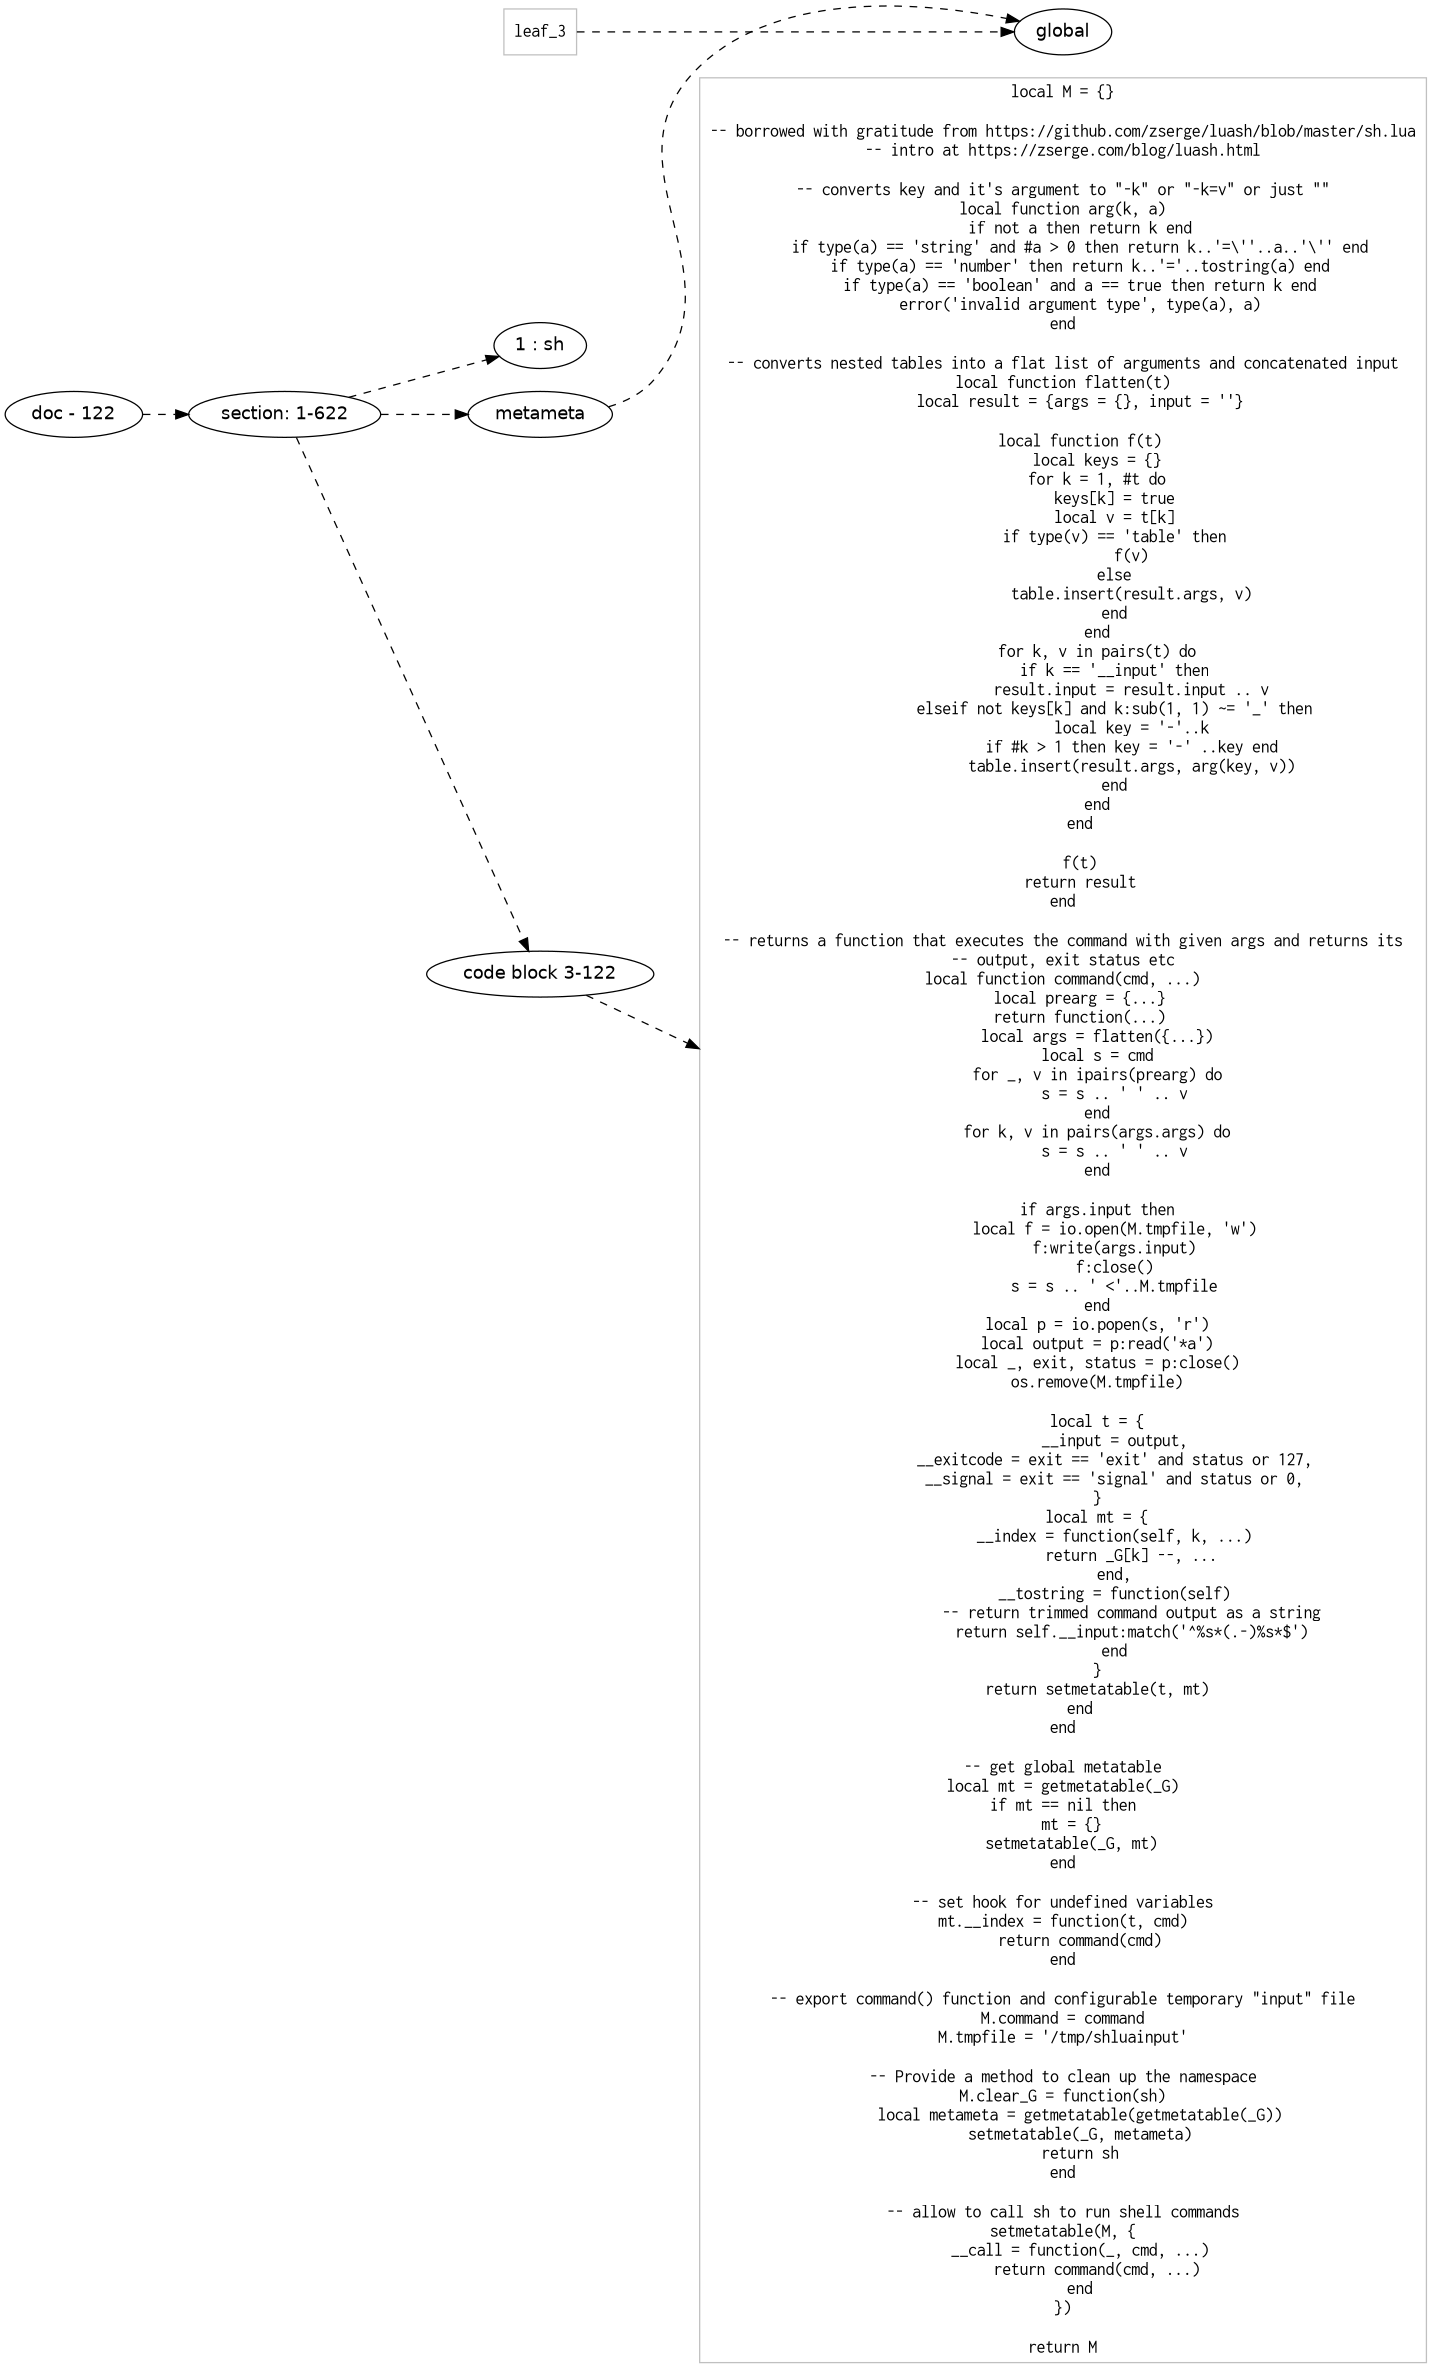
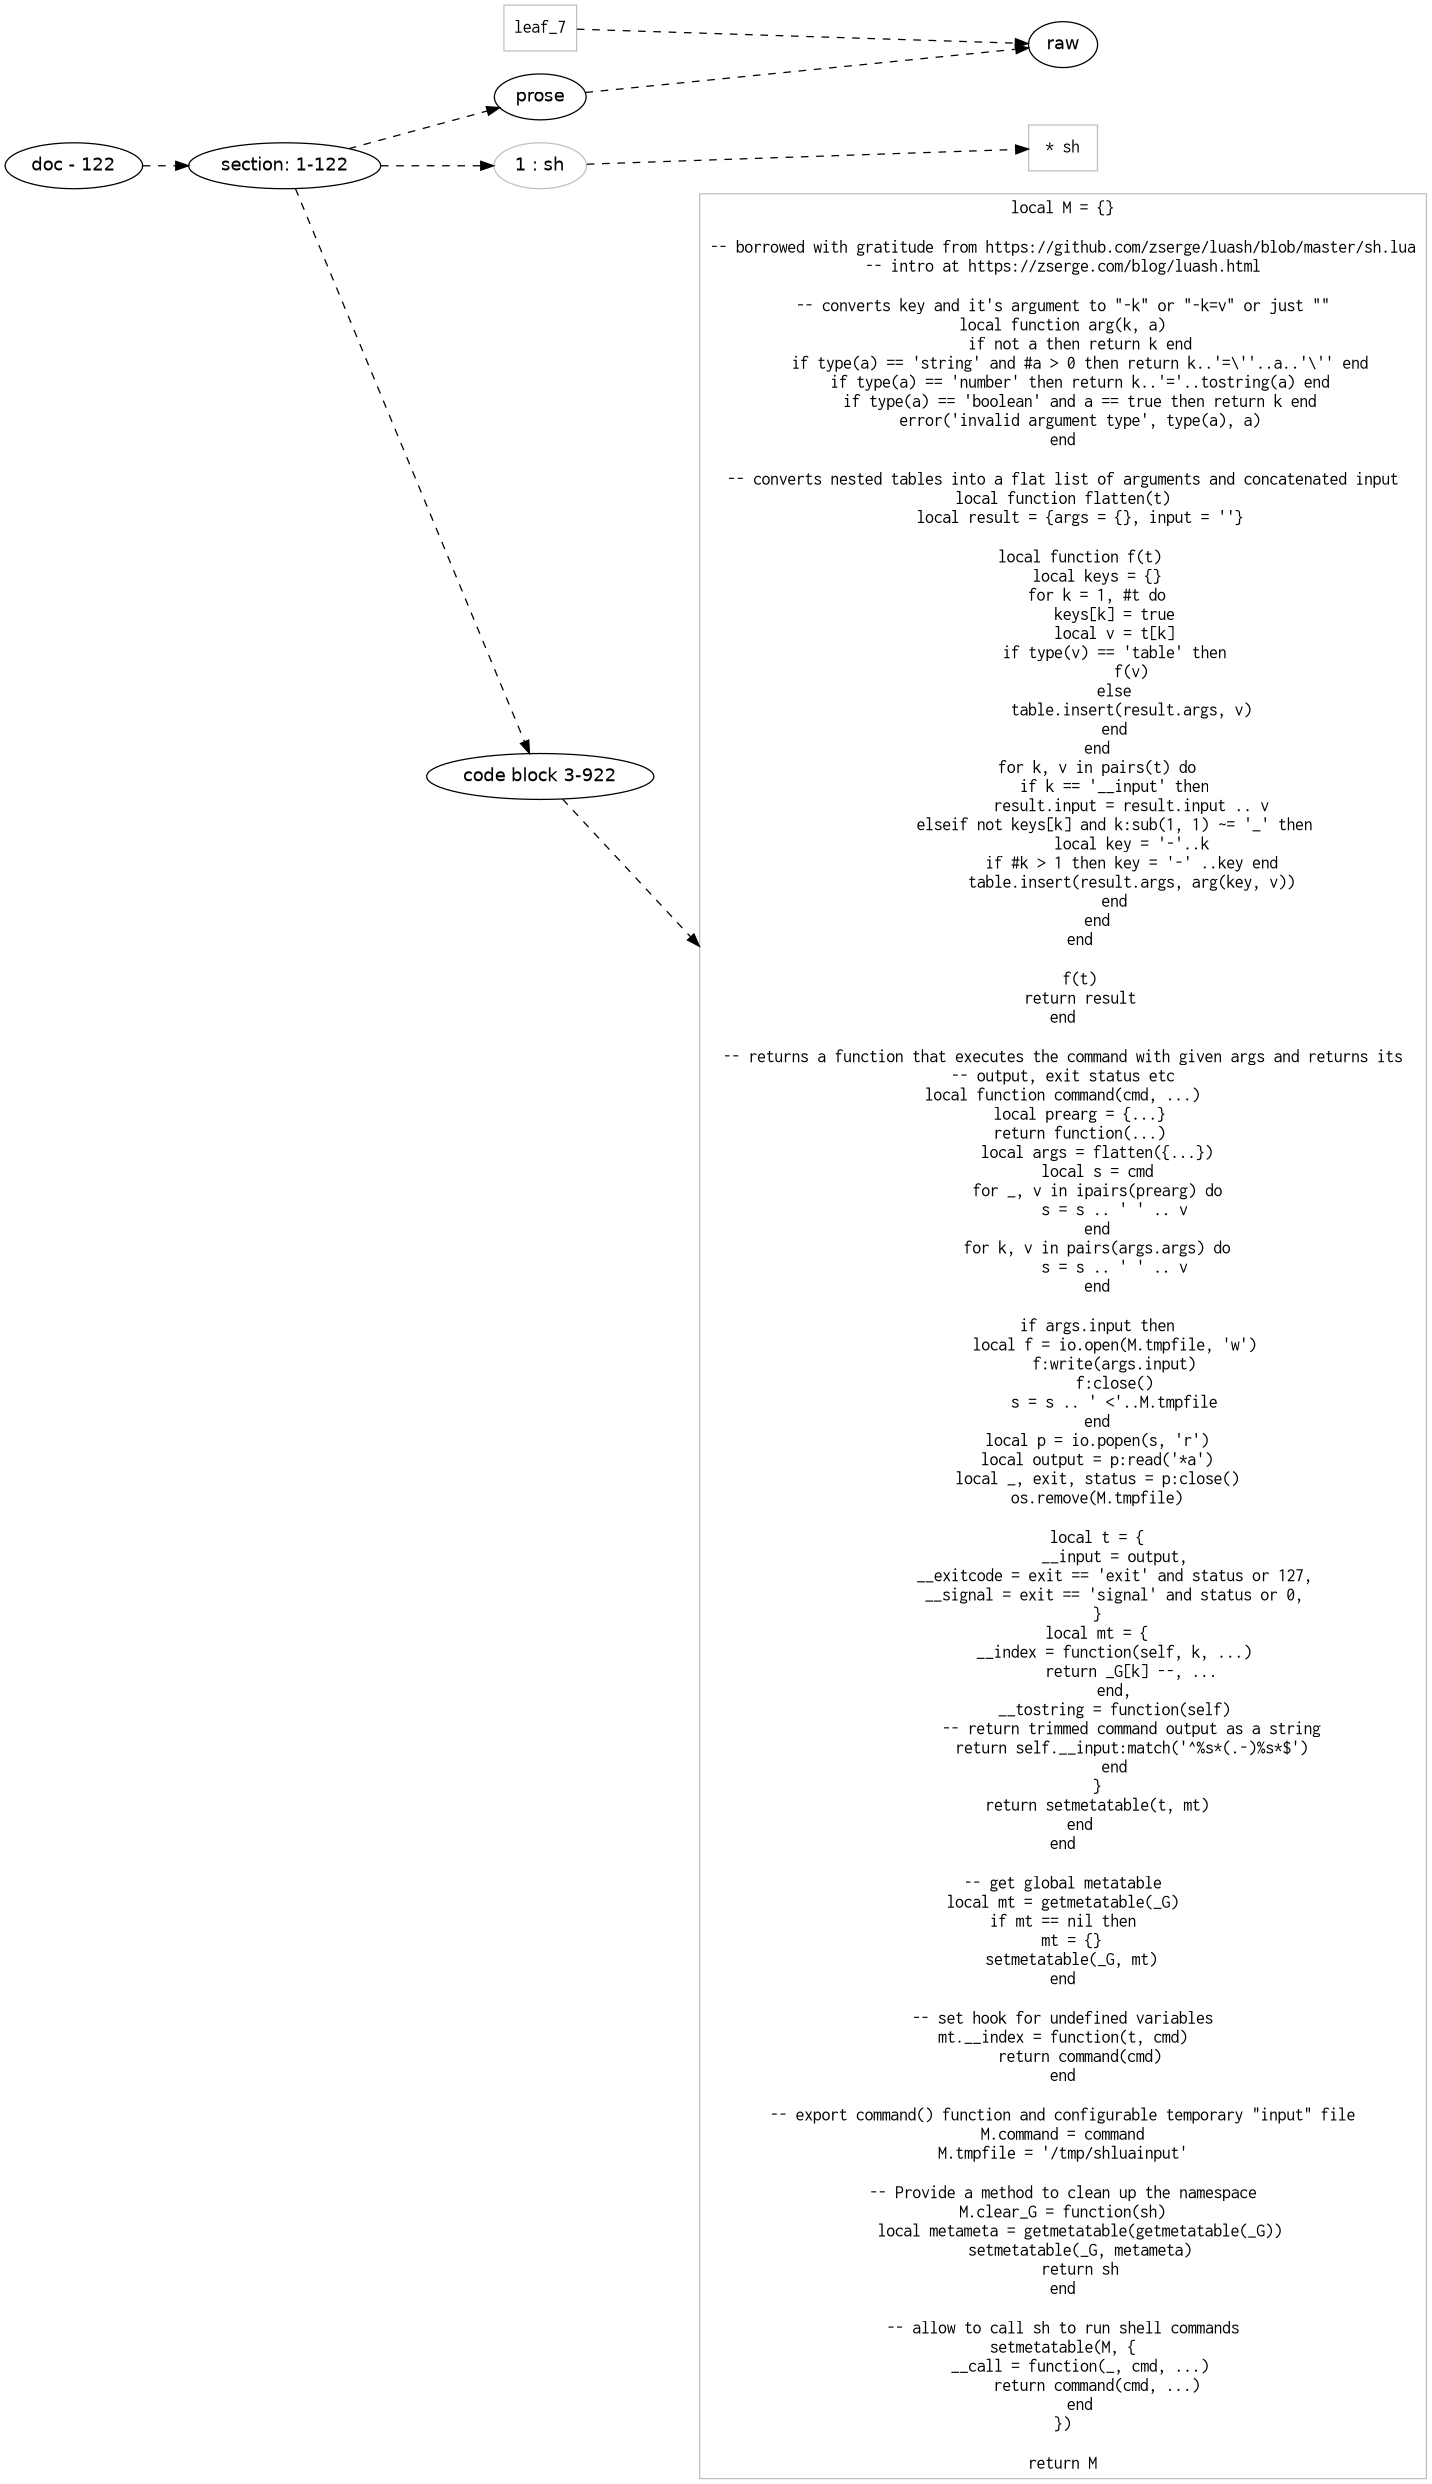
  digraph {
    rankdir=LR
    node [fontname=Helvetica]
    edge [style=dashed]
-   n1 [label="section: 1-622"]
-   n2 [label="1 : sh"]
-   n3 [label=metameta]
-   n4 [label="code block 3-122"]
-   n5 [label=global]
+   n1 [label="section: 1-122"]
+   n2 [label="1 : sh" color=Gray]
+   n3 [label=prose]
+   n4 [label="code block 3-922"]
+   n5 [label=raw]
+   n6 [color=Gray fontname=Inconsolata label="* sh" shape=rectangle]
    n7 [color=Gray fontname=Inconsolata label="local M = {}\n\n-- borrowed with gratitude from https://github.com/zserge/luash/blob/master/sh.lua\n-- intro at https://zserge.com/blog/luash.html\n\n-- converts key and it's argument to \"-k\" or \"-k=v\" or just \"\"\nlocal function arg(k, a)\n    if not a then return k end\n    if type(a) == 'string' and #a > 0 then return k..'=\\''..a..'\\'' end\n    if type(a) == 'number' then return k..'='..tostring(a) end\n    if type(a) == 'boolean' and a == true then return k end\n    error('invalid argument type', type(a), a)\nend\n\n-- converts nested tables into a flat list of arguments and concatenated input\nlocal function flatten(t)\n    local result = {args = {}, input = ''}\n\n    local function f(t)\n        local keys = {}\n        for k = 1, #t do\n            keys[k] = true\n            local v = t[k]\n            if type(v) == 'table' then\n                f(v)\n            else\n                table.insert(result.args, v)\n            end\n        end\n        for k, v in pairs(t) do\n            if k == '__input' then\n                result.input = result.input .. v\n            elseif not keys[k] and k:sub(1, 1) ~= '_' then\n                local key = '-'..k\n                if #k > 1 then key = '-' ..key end\n                table.insert(result.args, arg(key, v))\n            end\n        end\n    end\n\n    f(t)\n    return result\nend\n\n-- returns a function that executes the command with given args and returns its\n-- output, exit status etc\nlocal function command(cmd, ...)\n    local prearg = {...}\n    return function(...)\n        local args = flatten({...})\n        local s = cmd\n        for _, v in ipairs(prearg) do\n            s = s .. ' ' .. v\n        end\n        for k, v in pairs(args.args) do\n            s = s .. ' ' .. v\n        end\n\n        if args.input then\n            local f = io.open(M.tmpfile, 'w')\n            f:write(args.input)\n            f:close()\n            s = s .. ' <'..M.tmpfile\n        end\n        local p = io.popen(s, 'r')\n        local output = p:read('*a')\n        local _, exit, status = p:close()\n        os.remove(M.tmpfile)\n\n        local t = {\n            __input = output,\n            __exitcode = exit == 'exit' and status or 127,\n            __signal = exit == 'signal' and status or 0,\n        }\n        local mt = {\n            __index = function(self, k, ...)\n                return _G[k] --, ...\n            end,\n            __tostring = function(self)\n                -- return trimmed command output as a string\n                return self.__input:match('^%s*(.-)%s*$')\n            end\n        }\n        return setmetatable(t, mt)\n    end\nend\n\n-- get global metatable\nlocal mt = getmetatable(_G)\nif mt == nil then\n  mt = {}\n  setmetatable(_G, mt)\nend\n\n-- set hook for undefined variables\nmt.__index = function(t, cmd)\n    return command(cmd)\nend\n\n-- export command() function and configurable temporary \"input\" file\nM.command = command\nM.tmpfile = '/tmp/shluainput'\n\n-- Provide a method to clean up the namespace\nM.clear_G = function(sh)\n    local metameta = getmetatable(getmetatable(_G))\n    setmetatable(_G, metameta)\n    return sh\nend\n\n-- allow to call sh to run shell commands\nsetmetatable(M, {\n    __call = function(_, cmd, ...)\n        return command(cmd, ...)\n    end\n})\n\nreturn M" shape=rectangle]
    n8 [label="doc - 122"]
-   leaf_7 [color=Gray fontname=Inconsolata shape=rectangle label=leaf_3]
+   leaf_7 [color=Gray fontname=Inconsolata shape=rectangle]
    subgraph sub_1 {
      rank=same
      n1
    }
    subgraph sub_2 {
      rank=same
      n2
      n3
      n4
    }
    subgraph sub_3 {
      rank=same
      n5
    }
    n1 -> n2
    n1 -> n3
    n1 -> n4
+   n2 -> n6
    n3 -> n5
    n4 -> n7
    n8 -> n1
    leaf_7 -> n5
  }
